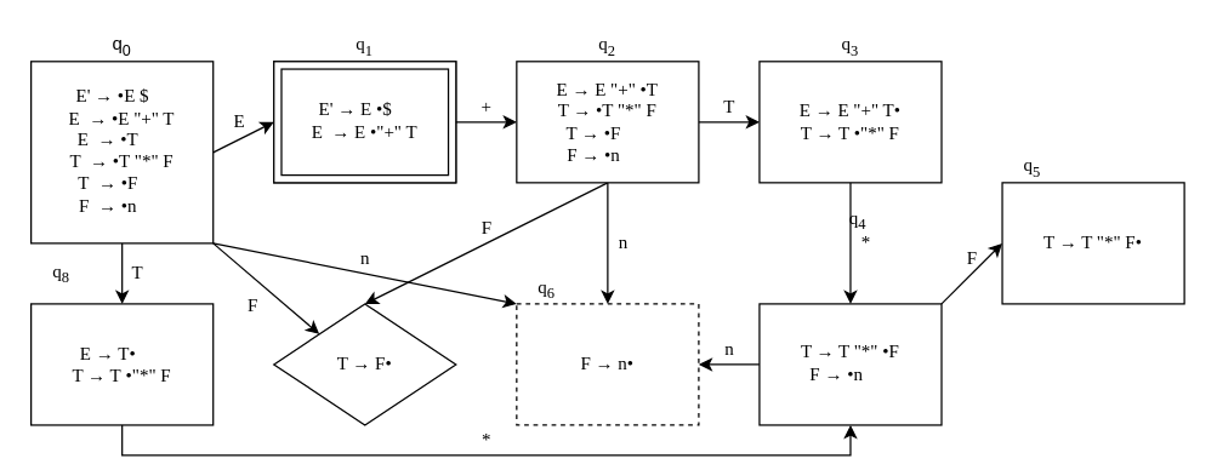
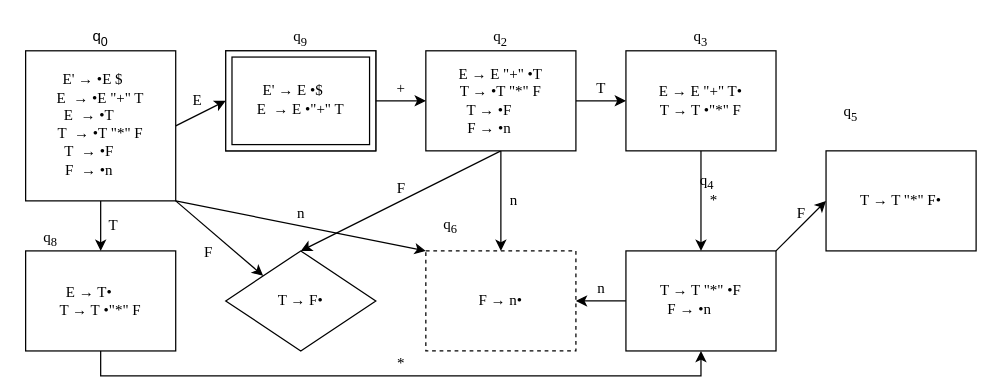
  <mxCell id="0" />
  <mxCell id="1" parent="0" />
  <mxCell id="2" value="E" style="rounded=0;orthogonalLoop=1;jettySize=auto;html=1;exitX=1;exitY=0.5;exitDx=0;exitDy=0;entryX=0;entryY=0.5;entryDx=0;entryDy=0;fontFamily=Lucida Console;fontSize=12;fontColor=#000000;labelBorderColor=none;labelBackgroundColor=none;strokeColor=#000;" parent="1" source="6" target="14" edge="1"><mxGeometry x="0.059" y="10" relative="1" as="geometry"><mxPoint as="offset" /></mxGeometry></mxCell>
  <mxCell id="3" value="T" style="edgeStyle=none;rounded=0;orthogonalLoop=1;jettySize=auto;html=1;exitX=0.5;exitY=1;exitDx=0;exitDy=0;entryX=0.5;entryY=0;entryDx=0;entryDy=0;fontFamily=Lucida Console;fontSize=12;fontColor=#000000;labelBorderColor=none;labelBackgroundColor=none;strokeColor=#000;" parent="1" source="6" target="31" edge="1"><mxGeometry y="10" relative="1" as="geometry"><mxPoint as="offset" /></mxGeometry></mxCell>
  <mxCell id="4" value="n" style="edgeStyle=none;rounded=0;orthogonalLoop=1;jettySize=auto;html=1;exitX=1;exitY=1;exitDx=0;exitDy=0;entryX=0;entryY=0;entryDx=0;entryDy=0;fontFamily=Lucida Console;fontSize=12;fontColor=#000000;labelBorderColor=none;labelBackgroundColor=none;strokeColor=#000;" parent="1" source="6" target="27" edge="1"><mxGeometry x="-0.019" y="10" relative="1" as="geometry"><mxPoint as="offset" /></mxGeometry></mxCell>
  <mxCell id="5" value="F" style="edgeStyle=none;rounded=0;orthogonalLoop=1;jettySize=auto;html=1;exitX=1;exitY=1;exitDx=0;exitDy=0;entryX=0;entryY=0;entryDx=0;entryDy=0;fontFamily=Lucida Console;fontSize=12;fontColor=#000000;labelBorderColor=none;labelBackgroundColor=none;strokeColor=#000;" parent="1" source="6" target="29" edge="1"><mxGeometry y="-14" relative="1" as="geometry"><mxPoint as="offset" /></mxGeometry></mxCell>
  <mxCell id="6" value="&lt;font face=&quot;Lucida Console&quot; style=&quot;font-size: 12px&quot;&gt;&lt;font style=&quot;font-size: 12px&quot;&gt;E' →&amp;nbsp;•E $&amp;nbsp; &amp;nbsp;&amp;nbsp;&lt;br&gt;E&amp;nbsp; →&amp;nbsp;•E &quot;+&quot; T&lt;br&gt;E&amp;nbsp; →&amp;nbsp;•T&amp;nbsp; &amp;nbsp; &amp;nbsp;&amp;nbsp;&lt;br&gt;&lt;/font&gt;T&amp;nbsp; →&amp;nbsp;•T &quot;*&quot; F&lt;br&gt;T&amp;nbsp; →&amp;nbsp;•F&amp;nbsp; &amp;nbsp; &amp;nbsp;&amp;nbsp;&lt;br&gt;F&amp;nbsp; →&amp;nbsp;•n&amp;nbsp; &amp;nbsp; &amp;nbsp;&amp;nbsp;&lt;/font&gt;&lt;span style=&quot;font-family: &amp;#34;consolas&amp;#34; , &amp;#34;courier new&amp;#34; , monospace ; font-size: 14px&quot;&gt;&lt;br&gt;&lt;/span&gt;" style="rounded=0;whiteSpace=wrap;html=1;fontColor=#000000;labelBorderColor=none;labelBackgroundColor=none;fillColor=#FFFFFF;strokeColor=#000;" parent="1" vertex="1"><mxGeometry x="20" y="40" width="120" height="120" as="geometry" /></mxCell>
  <mxCell id="7" value="q&lt;sub&gt;0&lt;/sub&gt;" style="text;html=1;fillColor=none;align=center;verticalAlign=middle;whiteSpace=wrap;rounded=0;fontColor=#000000;labelBorderColor=none;labelBackgroundColor=none;" parent="1" vertex="1"><mxGeometry x="60" y="20" width="40" height="20" as="geometry" /></mxCell>
- <mxCell id="8" value="q&lt;sub&gt;1&lt;/sub&gt;" style="text;html=1;fillColor=none;align=center;verticalAlign=middle;whiteSpace=wrap;rounded=0;fontFamily=Lucida Console;fontSize=12;fontColor=#000000;labelBorderColor=none;labelBackgroundColor=none;" parent="1" vertex="1"><mxGeometry x="220" y="20" width="40" height="20" as="geometry" /></mxCell>
+ <mxCell id="8" value="q&lt;sub&gt;9&lt;/sub&gt;" style="text;html=1;fillColor=none;align=center;verticalAlign=middle;whiteSpace=wrap;rounded=0;fontFamily=Lucida Console;fontSize=12;fontColor=#000000;labelBorderColor=none;labelBackgroundColor=none;" parent="1" vertex="1"><mxGeometry x="220" y="20" width="40" height="20" as="geometry" /></mxCell>
  <mxCell id="9" value="T" style="edgeStyle=none;rounded=0;orthogonalLoop=1;jettySize=auto;html=1;exitX=1;exitY=0.5;exitDx=0;exitDy=0;entryX=0;entryY=0.5;entryDx=0;entryDy=0;fontFamily=Lucida Console;fontSize=12;fontColor=#000000;labelBorderColor=none;labelBackgroundColor=none;strokeColor=#000;" parent="1" source="12" target="19" edge="1"><mxGeometry y="10" relative="1" as="geometry"><mxPoint as="offset" /></mxGeometry></mxCell>
  <mxCell id="10" value="F" style="edgeStyle=none;rounded=0;orthogonalLoop=1;jettySize=auto;html=1;exitX=0.5;exitY=1;exitDx=0;exitDy=0;entryX=0.5;entryY=0;entryDx=0;entryDy=0;fontFamily=Lucida Console;fontSize=12;fontColor=#000000;labelBorderColor=none;labelBackgroundColor=none;strokeColor=#000;" parent="1" source="12" target="29" edge="1"><mxGeometry x="-0.05" y="-9" relative="1" as="geometry"><mxPoint as="offset" /></mxGeometry></mxCell>
  <mxCell id="11" value="n" style="edgeStyle=none;rounded=0;orthogonalLoop=1;jettySize=auto;html=1;exitX=0.5;exitY=1;exitDx=0;exitDy=0;entryX=0.5;entryY=0;entryDx=0;entryDy=0;fontFamily=Lucida Console;fontSize=12;fontColor=#000000;labelBorderColor=none;labelBackgroundColor=none;strokeColor=#000;" parent="1" source="12" target="27" edge="1"><mxGeometry y="10" relative="1" as="geometry"><mxPoint as="offset" /></mxGeometry></mxCell>
  <mxCell id="12" value="&lt;font style=&quot;font-size: 12px&quot;&gt;&lt;font&gt;E → E &quot;+&quot;&amp;nbsp;•T&lt;br&gt;T →&amp;nbsp;•T &quot;*&quot; F&lt;br&gt;T →&amp;nbsp;•F&amp;nbsp; &amp;nbsp; &amp;nbsp;&amp;nbsp;&lt;br&gt;F →&amp;nbsp;•n&amp;nbsp; &amp;nbsp; &amp;nbsp;&amp;nbsp;&lt;/font&gt;&lt;span style=&quot;&quot;&gt;&lt;br&gt;&lt;/span&gt;&lt;/font&gt;" style="rounded=0;whiteSpace=wrap;html=1;fontFamily=Lucida Console;fontSize=12;fontColor=#000000;labelBorderColor=none;labelBackgroundColor=none;fillColor=#FFFFFF;strokeColor=#000;" parent="1" vertex="1"><mxGeometry x="340" y="40" width="120" height="80" as="geometry" /></mxCell>
  <mxCell id="13" value="" style="group;fontColor=#000000;labelBorderColor=none;labelBackgroundColor=none;fillColor=#FFFFFF;strokeColor=#000;" parent="1" vertex="1" connectable="0"><mxGeometry x="180" y="40" width="120" height="80" as="geometry" /></mxCell>
  <mxCell id="14" value="" style="rounded=0;whiteSpace=wrap;html=1;fontFamily=Lucida Console;fontColor=#000000;labelBorderColor=none;labelBackgroundColor=none;strokeColor=#000;fillColor=#fff;" parent="13" vertex="1"><mxGeometry width="120" height="80" as="geometry" /></mxCell>
  <mxCell id="15" value="&lt;font style=&quot;font-size: 12px&quot;&gt;E' → E •$&amp;nbsp; &amp;nbsp;&amp;nbsp;&lt;br&gt;E&amp;nbsp; → E&amp;nbsp;•&quot;+&quot; T&lt;/font&gt;&lt;span style=&quot;font-size: 14px&quot;&gt;&lt;br&gt;&lt;/span&gt;" style="rounded=0;whiteSpace=wrap;html=1;fontFamily=Lucida Console;fontColor=#000000;labelBorderColor=none;labelBackgroundColor=none;fillColor=#FFFFFF;strokeColor=#000;" parent="13" vertex="1"><mxGeometry x="5" y="5" width="110" height="70" as="geometry" /></mxCell>
  <mxCell id="16" value="q&lt;sub&gt;2&lt;/sub&gt;" style="text;html=1;fillColor=none;align=center;verticalAlign=middle;whiteSpace=wrap;rounded=0;fontFamily=Lucida Console;fontSize=12;fontColor=#000000;labelBorderColor=none;labelBackgroundColor=none;" parent="1" vertex="1"><mxGeometry x="380" y="20" width="40" height="20" as="geometry" /></mxCell>
  <mxCell id="17" value="+" style="edgeStyle=none;rounded=0;orthogonalLoop=1;jettySize=auto;html=1;exitX=1;exitY=0.5;exitDx=0;exitDy=0;entryX=0;entryY=0.5;entryDx=0;entryDy=0;fontFamily=Lucida Console;fontSize=12;fontColor=#000000;labelBorderColor=none;labelBackgroundColor=none;strokeColor=#000;" parent="1" source="14" target="12" edge="1"><mxGeometry y="10" relative="1" as="geometry"><mxPoint as="offset" /></mxGeometry></mxCell>
  <mxCell id="18" value="*" style="edgeStyle=none;rounded=0;orthogonalLoop=1;jettySize=auto;html=1;exitX=0.5;exitY=1;exitDx=0;exitDy=0;entryX=0.5;entryY=0;entryDx=0;entryDy=0;fontFamily=Lucida Console;fontSize=12;fontColor=#000000;labelBorderColor=none;labelBackgroundColor=none;strokeColor=#000;" parent="1" source="19" target="23" edge="1"><mxGeometry y="10" relative="1" as="geometry"><mxPoint as="offset" /></mxGeometry></mxCell>
  <mxCell id="19" value="&lt;font&gt;&lt;font style=&quot;font-size: 12px&quot;&gt;E → E &quot;+&quot; T•&lt;br&gt;T → T&amp;nbsp;&lt;/font&gt;&lt;font style=&quot;font-size: 12px&quot;&gt;•&quot;*&quot; F&lt;/font&gt;&lt;/font&gt;" style="rounded=0;whiteSpace=wrap;html=1;fontFamily=Lucida Console;fontSize=12;fontColor=#000000;labelBorderColor=none;labelBackgroundColor=none;fillColor=#FFFFFF;strokeColor=#000;" parent="1" vertex="1"><mxGeometry x="500" y="40" width="120" height="80" as="geometry" /></mxCell>
  <mxCell id="20" value="q&lt;sub&gt;3&lt;/sub&gt;" style="text;html=1;fillColor=none;align=center;verticalAlign=middle;whiteSpace=wrap;rounded=0;fontFamily=Lucida Console;fontSize=12;fontColor=#000000;labelBorderColor=none;labelBackgroundColor=none;" parent="1" vertex="1"><mxGeometry x="540" y="20" width="40" height="20" as="geometry" /></mxCell>
  <mxCell id="21" value="F" style="edgeStyle=none;rounded=0;orthogonalLoop=1;jettySize=auto;html=1;exitX=1;exitY=0;exitDx=0;exitDy=0;entryX=0;entryY=0.5;entryDx=0;entryDy=0;fontFamily=Lucida Console;fontSize=12;fontColor=#000000;labelBorderColor=none;labelBackgroundColor=none;strokeColor=#000;" parent="1" source="23" target="25" edge="1"><mxGeometry x="0.25" y="7" relative="1" as="geometry"><mxPoint as="offset" /></mxGeometry></mxCell>
  <mxCell id="22" value="n" style="edgeStyle=none;rounded=0;orthogonalLoop=1;jettySize=auto;html=1;exitX=0;exitY=0.5;exitDx=0;exitDy=0;entryX=1;entryY=0.5;entryDx=0;entryDy=0;fontFamily=Lucida Console;fontSize=12;fontColor=#000000;labelBorderColor=none;labelBackgroundColor=none;strokeColor=#000;" parent="1" source="23" target="27" edge="1"><mxGeometry y="-10" relative="1" as="geometry"><mxPoint as="offset" /></mxGeometry></mxCell>
  <mxCell id="23" value="&lt;font style=&quot;font-size: 12px&quot;&gt;T → T &quot;*&quot;&amp;nbsp;•F&lt;br&gt;F →&amp;nbsp;•n&amp;nbsp; &amp;nbsp; &amp;nbsp;&amp;nbsp;&lt;/font&gt;&lt;span style=&quot;font-size: 14px;&quot;&gt;&lt;br&gt;&lt;/span&gt;" style="rounded=0;whiteSpace=wrap;html=1;fontFamily=Lucida Console;fontSize=12;fontColor=#000000;labelBorderColor=none;labelBackgroundColor=none;fillColor=#FFFFFF;strokeColor=#000;" parent="1" vertex="1"><mxGeometry x="500" y="200" width="120" height="80" as="geometry" /></mxCell>
  <mxCell id="24" value="q&lt;sub&gt;4&lt;/sub&gt;" style="text;html=1;fillColor=none;align=center;verticalAlign=middle;whiteSpace=wrap;rounded=0;fontFamily=Lucida Console;fontSize=12;fontColor=#000000;labelBorderColor=none;labelBackgroundColor=none;" parent="1" vertex="1"><mxGeometry x="545" y="135" width="40" height="20" as="geometry" /></mxCell>
  <mxCell id="25" value="&lt;font style=&quot;font-size: 12px&quot;&gt;T → T &quot;*&quot; F•&lt;/font&gt;" style="rounded=0;whiteSpace=wrap;html=1;fontFamily=Lucida Console;fontSize=12;fontColor=#000000;labelBorderColor=none;labelBackgroundColor=none;fillColor=#FFFFFF;strokeColor=#000;" parent="1" vertex="1"><mxGeometry x="660" y="120" width="120" height="80" as="geometry" /></mxCell>
- <mxCell id="26" value="q&lt;sub&gt;5&lt;/sub&gt;" style="text;html=1;fillColor=none;align=center;verticalAlign=middle;whiteSpace=wrap;rounded=0;fontFamily=Lucida Console;fontSize=12;fontColor=#000000;labelBorderColor=none;labelBackgroundColor=none;" parent="1" vertex="1"><mxGeometry x="660" y="100" width="40" height="20" as="geometry" /></mxCell>
+ <mxCell id="26" value="q&lt;sub&gt;5&lt;/sub&gt;" style="text;html=1;fillColor=none;align=center;verticalAlign=middle;whiteSpace=wrap;rounded=0;fontFamily=Lucida Console;fontSize=12;fontColor=#000000;labelBorderColor=none;labelBackgroundColor=none;" parent="1" vertex="1"><mxGeometry x="660" y="80" width="40" height="20" as="geometry" /></mxCell>
  <mxCell id="27" value="&lt;font style=&quot;font-size: 12px&quot;&gt;F → n•&lt;/font&gt;" style="rounded=0;whiteSpace=wrap;html=1;fontFamily=Lucida Console;fontSize=12;fontColor=#000000;labelBorderColor=none;labelBackgroundColor=none;fillColor=#FFFFFF;strokeColor=#000;dashed=1;" parent="1" vertex="1"><mxGeometry x="340" y="200" width="120" height="80" as="geometry" /></mxCell>
- <mxCell id="28" value="q&lt;sub&gt;6&lt;/sub&gt;" style="text;html=1;fillColor=none;align=center;verticalAlign=middle;whiteSpace=wrap;rounded=0;fontFamily=Lucida Console;fontSize=12;fontColor=#000000;labelBorderColor=none;labelBackgroundColor=none;" parent="1" vertex="1"><mxGeometry x="340" y="180" width="40" height="20" as="geometry" /></mxCell>
+ <mxCell id="28" value="q&lt;sub&gt;6&lt;/sub&gt;" style="text;html=1;fillColor=none;align=center;verticalAlign=middle;whiteSpace=wrap;rounded=0;fontFamily=Lucida Console;fontSize=12;fontColor=#000000;labelBorderColor=none;labelBackgroundColor=none;" parent="1" vertex="1"><mxGeometry x="340" y="170" width="40" height="20" as="geometry" /></mxCell>
  <mxCell id="29" value="&lt;font style=&quot;font-size: 12px&quot;&gt;T → F•&lt;/font&gt;" style="rhombus;whiteSpace=wrap;html=1;fontFamily=Lucida Console;fontSize=12;fontColor=#000000;labelBorderColor=none;labelBackgroundColor=none;fillColor=#FFFFFF;strokeColor=#000;" parent="1" vertex="1"><mxGeometry x="180" y="200" width="120" height="80" as="geometry" /></mxCell>
  <mxCell id="30" value="*" style="edgeStyle=orthogonalEdgeStyle;rounded=0;orthogonalLoop=1;jettySize=auto;html=1;exitX=0.5;exitY=1;exitDx=0;exitDy=0;entryX=0.5;entryY=1;entryDx=0;entryDy=0;fontFamily=Lucida Console;fontSize=12;fontColor=#000000;labelBorderColor=none;labelBackgroundColor=none;strokeColor=#000;" parent="1" source="31" target="23" edge="1"><mxGeometry y="10" relative="1" as="geometry"><mxPoint as="offset" /></mxGeometry></mxCell>
  <mxCell id="31" value="&lt;font&gt;E → T•&amp;nbsp; &amp;nbsp; &amp;nbsp;&amp;nbsp;&lt;br&gt;T → T&amp;nbsp;•&quot;*&quot; F&lt;/font&gt;&lt;span style=&quot;&quot;&gt;&lt;br&gt;&lt;/span&gt;" style="rounded=0;whiteSpace=wrap;html=1;fontFamily=Lucida Console;fontSize=12;fontColor=#000000;labelBorderColor=none;labelBackgroundColor=none;fillColor=#FFFFFF;strokeColor=#000;" parent="1" vertex="1"><mxGeometry x="20" y="200" width="120" height="80" as="geometry" /></mxCell>
- <mxCell id="32" value="q&lt;sub&gt;8&lt;/sub&gt;" style="text;html=1;fillColor=none;align=center;verticalAlign=middle;whiteSpace=wrap;rounded=0;fontFamily=Lucida Console;fontSize=12;fontColor=#000000;labelBorderColor=none;labelBackgroundColor=none;" parent="1" vertex="1"><mxGeometry x="20" y="170" width="40" height="20" as="geometry" /></mxCell>
+ <mxCell id="32" value="q&lt;sub&gt;8&lt;/sub&gt;" style="text;html=1;fillColor=none;align=center;verticalAlign=middle;whiteSpace=wrap;rounded=0;fontFamily=Lucida Console;fontSize=12;fontColor=#000000;labelBorderColor=none;labelBackgroundColor=none;" parent="1" vertex="1"><mxGeometry x="20" y="180" width="40" height="20" as="geometry" /></mxCell>
